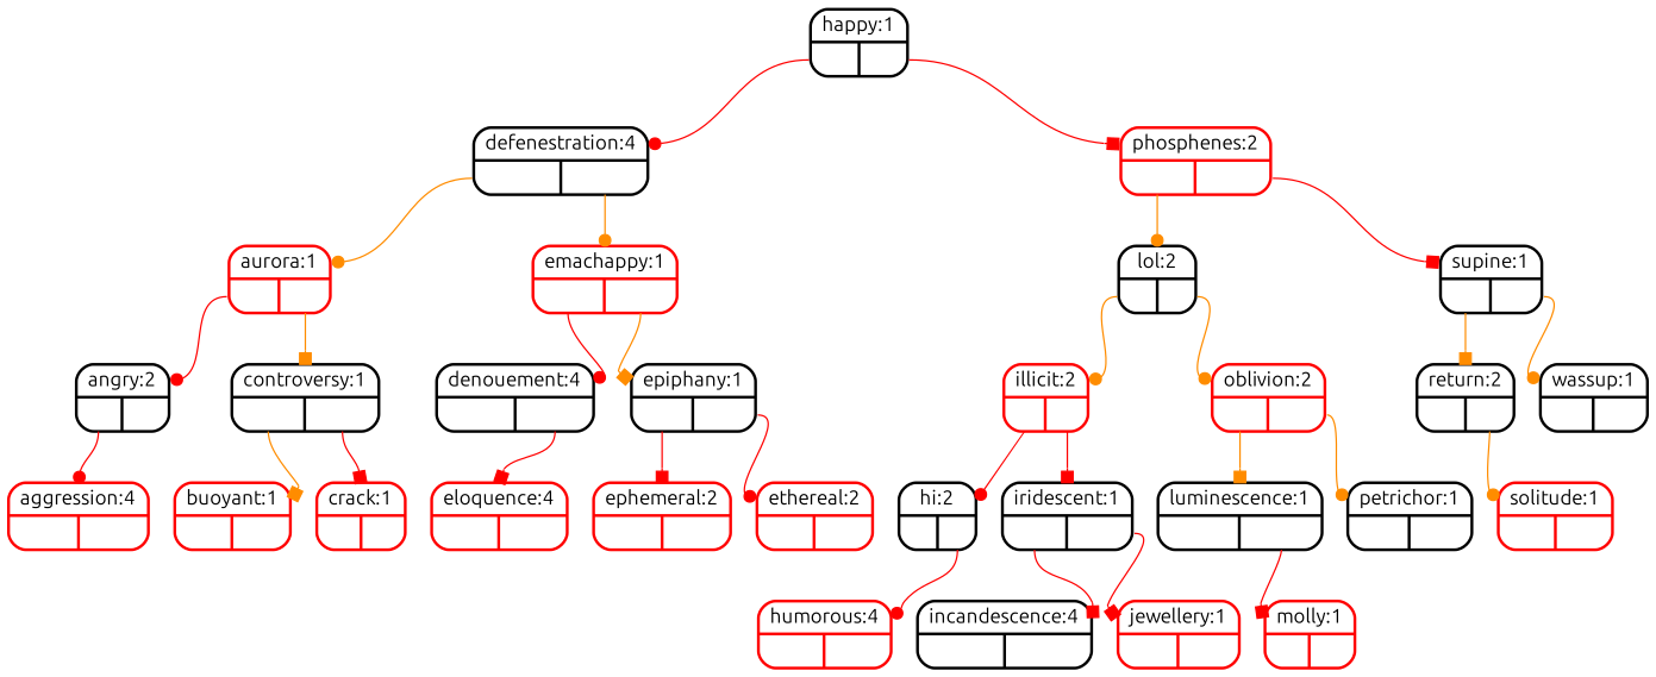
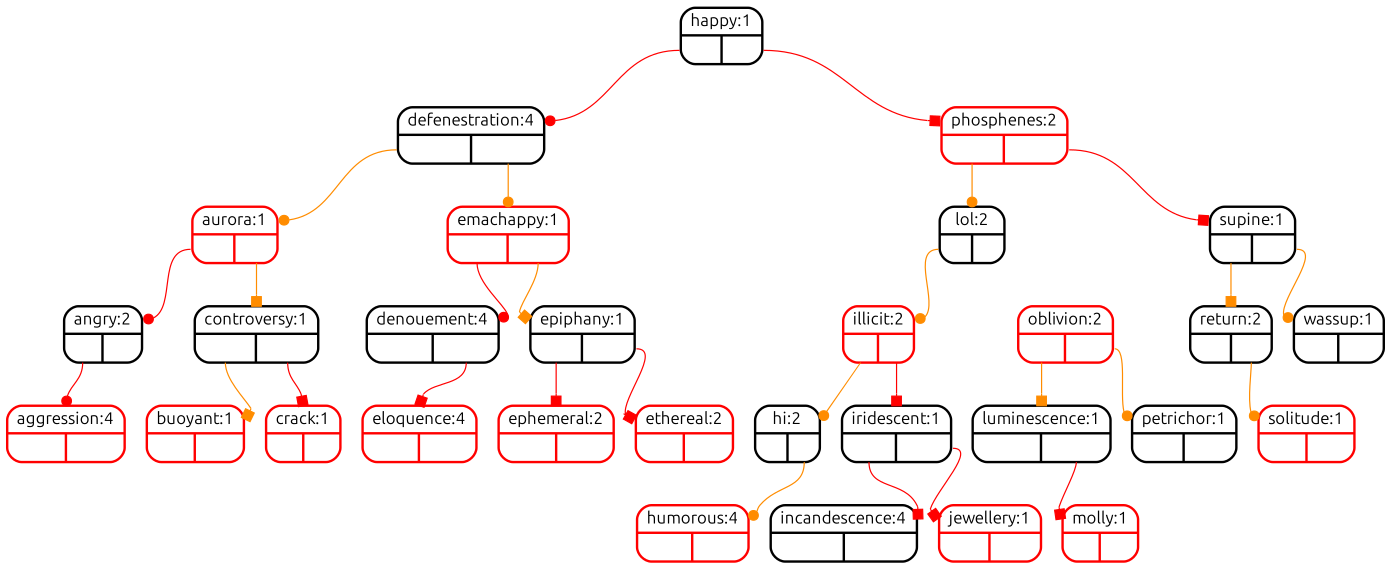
  digraph {
    fontname=Ubuntu
    node [color=black fontname=Ubuntu penwidth=2 shape=Mrecord]
    edge [arrowhead=dot color=red fontname=Ubuntu headport=f0 tailport=f2]
    n1 [label="{<f0>happy:1|{<f1>|<f2>}}"]
    n2 [label="{<f0>defenestration:4|{<f1>|<f2>}}"]
    n3 [color=red label="{<f0>phosphenes:2|{<f1>|<f2>}}"]
    n4 [color=red label="{<f0>aurora:1|{<f1>|<f2>}}"]
    n5 [color=red label="{<f0>emachappy:1|{<f1>|<f2>}}"]
    n6 [label="{<f0>lol:2|{<f1>|<f2>}}"]
    n7 [label="{<f0>supine:1|{<f1>|<f2>}}"]
    n8 [label="{<f0>angry:2|{<f1>|<f2>}}"]
    n9 [label="{<f0>controversy:1|{<f1>|<f2>}}"]
    n10 [label="{<f0>denouement:4|{<f1>|<f2>}}"]
    n11 [label="{<f0>epiphany:1|{<f1>|<f2>}}"]
    n12 [color=red label="{<f0>aggression:4|{<f1>|<f2>}}"]
    n13 [color=red label="{<f0>buoyant:1|{<f1>|<f2>}}"]
    n14 [color=red label="{<f0>crack:1|{<f1>|<f2>}}"]
    n15 [color=red label="{<f0>eloquence:4|{<f1>|<f2>}}"]
    n16 [color=red label="{<f0>ephemeral:2|{<f1>|<f2>}}"]
    n17 [color=red label="{<f0>ethereal:2|{<f1>|<f2>}}"]
    n18 [color=red label="{<f0>illicit:2|{<f1>|<f2>}}"]
    n19 [color=red label="{<f0>oblivion:2|{<f1>|<f2>}}"]
    n20 [label="{<f0>return:2|{<f1>|<f2>}}"]
    n21 [label="{<f0>wassup:1|{<f1>|<f2>}}"]
    n22 [label="{<f0>hi:2|{<f1>|<f2>}}"]
    n23 [label="{<f0>iridescent:1|{<f1>|<f2>}}"]
    n24 [label="{<f0>luminescence:1|{<f1>|<f2>}}"]
    n25 [label="{<f0>petrichor:1|{<f1>|<f2>}}"]
    n26 [color=red label="{<f0>humorous:4|{<f1>|<f2>}}"]
    n27 [label="{<f0>incandescence:4|{<f1>|<f2>}}"]
    n28 [color=red label="{<f0>jewellery:1|{<f1>|<f2>}}"]
    n29 [color=red label="{<f0>molly:1|{<f1>|<f2>}}"]
    n30 [color=red label="{<f0>solitude:1|{<f1>|<f2>}}"]
    n1 -> n2 [tailport=f1]
    n1 -> n3 [arrowhead=box]
    n2 -> n4 [color=darkorange tailport=f1]
    n2 -> n5 [color=darkorange]
    n3 -> n6 [color=darkorange tailport=f1]
    n3 -> n7 [arrowhead=box]
    n4 -> n8 [tailport=f1]
    n4 -> n9 [arrowhead=box color=darkorange]
    n5 -> n10 [tailport=f1]
    n5 -> n11 [arrowhead=box color=darkorange]
    n6 -> n18 [color=darkorange tailport=f1]
-   n6 -> n19 [color=darkorange]
    n7 -> n20 [arrowhead=box color=darkorange tailport=f1]
    n7 -> n21 [color=darkorange]
    n8 -> n12 [tailport=f1]
    n9 -> n13 [arrowhead=box color=darkorange tailport=f1]
    n9 -> n14 [arrowhead=box]
    n10 -> n15 [arrowhead=box]
    n11 -> n16 [arrowhead=box tailport=f1]
-   n11 -> n17
-   n18 -> n22 [tailport=f1]
+   n11 -> n17 [arrowhead=box]
+   n18 -> n22 [color=darkorange tailport=f1]
    n18 -> n23 [arrowhead=box]
    n19 -> n24 [arrowhead=box color=darkorange tailport=f1]
    n19 -> n25 [color=darkorange]
    n20 -> n30 [color=darkorange]
-   n22 -> n26
+   n22 -> n26 [color=darkorange]
    n23 -> n27 [arrowhead=box tailport=f1]
    n23 -> n28 [arrowhead=box]
    n24 -> n29 [arrowhead=box]
  }
